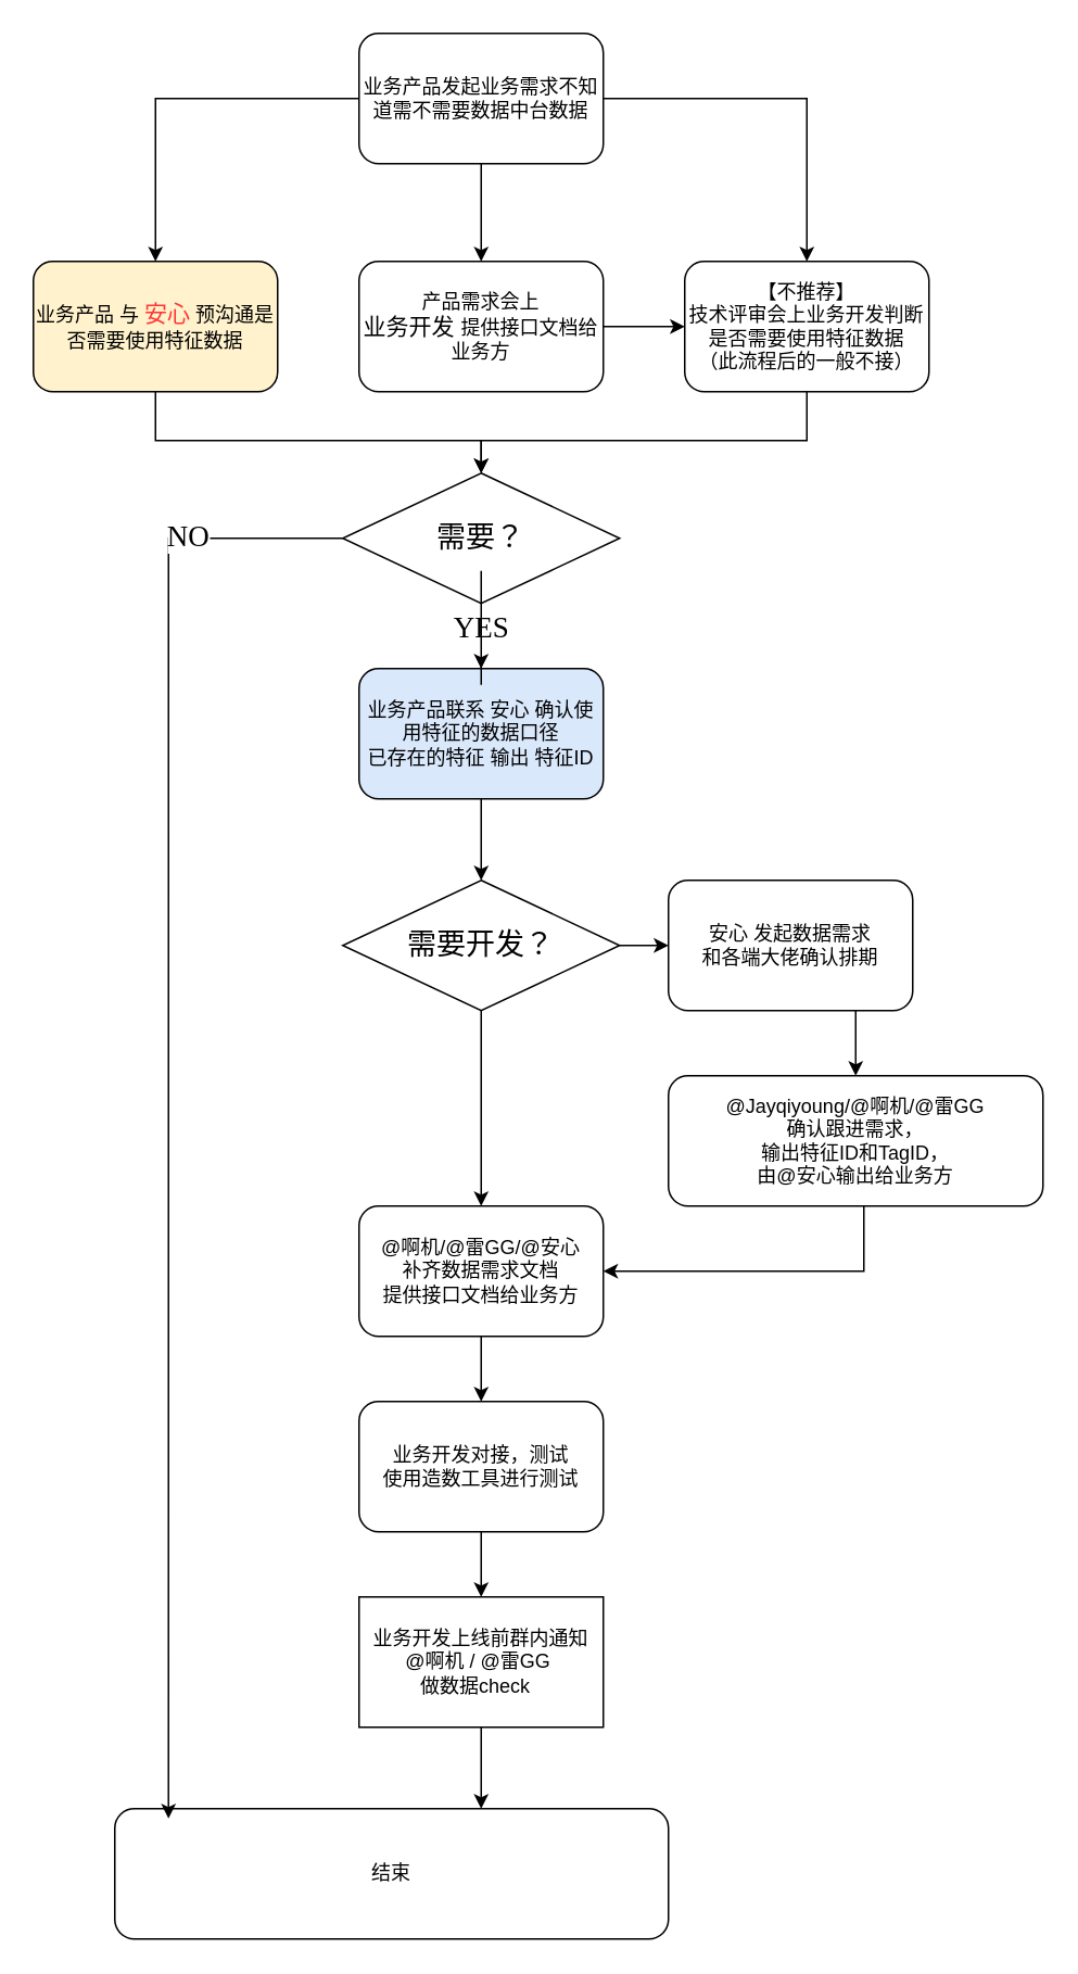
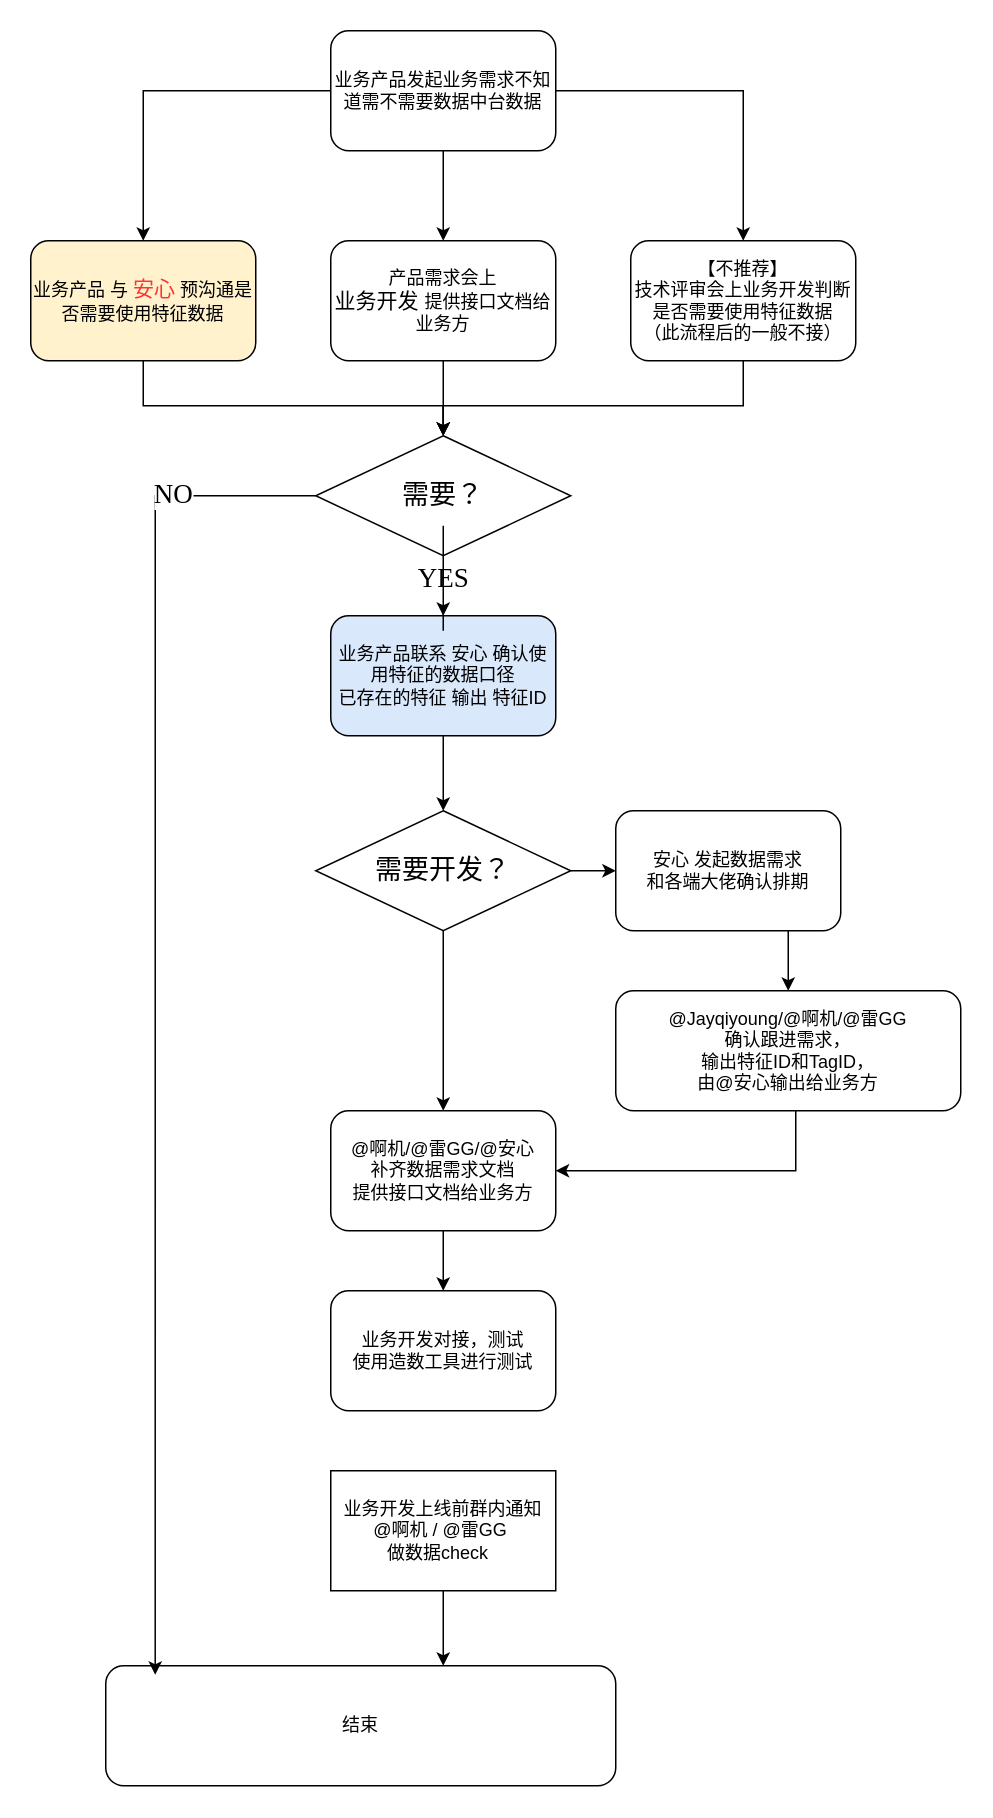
  <mxCell id="0" />
  <mxCell id="1" parent="0" />
  <mxCell id="2" style="edgeStyle=orthogonalEdgeStyle;rounded=0;orthogonalLoop=1;jettySize=auto;html=1;fontFamily=Comic Sans MS;fontSize=18;fontColor=#000000;" edge="1" parent="1" source="5" target="22"><mxGeometry relative="1" as="geometry" /></mxCell>
  <mxCell id="3" style="edgeStyle=orthogonalEdgeStyle;rounded=0;orthogonalLoop=1;jettySize=auto;html=1;fontFamily=Comic Sans MS;fontSize=18;fontColor=#000000;" edge="1" parent="1" source="5" target="20"><mxGeometry relative="1" as="geometry" /></mxCell>
  <mxCell id="4" style="edgeStyle=orthogonalEdgeStyle;rounded=0;orthogonalLoop=1;jettySize=auto;html=1;fontFamily=Comic Sans MS;fontSize=18;fontColor=#000000;" edge="1" parent="1" source="5" target="18"><mxGeometry relative="1" as="geometry" /></mxCell>
  <mxCell id="5" value="业务产品发起业务需求不知道需不需要数据中台数据" style="rounded=1;whiteSpace=wrap;html=1;" vertex="1" parent="1"><mxGeometry x="220" y="20" width="150" height="80" as="geometry" /></mxCell>
  <mxCell id="6" value="" style="edgeStyle=orthogonalEdgeStyle;rounded=0;orthogonalLoop=1;jettySize=auto;html=1;fontFamily=Comic Sans MS;fontSize=18;fontColor=#000000;" edge="1" parent="1" source="7" target="8"><mxGeometry relative="1" as="geometry"><Array as="points"><mxPoint x="295" y="1130" /><mxPoint x="295" y="1130" /></Array></mxGeometry></mxCell>
  <mxCell id="7" value="业务开发上线前群内通知&lt;br&gt;@啊机 / @雷GG&amp;nbsp;&lt;br&gt;做数据check&amp;nbsp;&amp;nbsp;" style="whiteSpace=wrap;html=1;rounded=0;" vertex="1" parent="1"><mxGeometry x="220" y="980" width="150" height="80" as="geometry" /></mxCell>
  <mxCell id="8" value="结束" style="rounded=1;whiteSpace=wrap;html=1;" vertex="1" parent="1"><mxGeometry x="70" y="1110" width="340" height="80" as="geometry" /></mxCell>
- <mxCell id="9" value="" style="edgeStyle=orthogonalEdgeStyle;rounded=0;orthogonalLoop=1;jettySize=auto;html=1;fontFamily=Comic Sans MS;fontSize=18;fontColor=#000000;" edge="1" parent="1" source="10" target="7"><mxGeometry relative="1" as="geometry" /></mxCell>
  <mxCell id="10" value="业务开发对接，测试&lt;br&gt;使用造数工具进行测试" style="rounded=1;whiteSpace=wrap;html=1;" vertex="1" parent="1"><mxGeometry x="220" y="860" width="150" height="80" as="geometry" /></mxCell>
  <mxCell id="11" value="" style="edgeStyle=orthogonalEdgeStyle;rounded=0;orthogonalLoop=1;jettySize=auto;html=1;fontFamily=Comic Sans MS;fontSize=18;fontColor=#000000;" edge="1" parent="1" source="12" target="10"><mxGeometry relative="1" as="geometry" /></mxCell>
  <mxCell id="12" value="@啊机/@雷GG/@安心&lt;br&gt;补齐数据需求文档&lt;br&gt;提供接口文档给业务方" style="rounded=1;whiteSpace=wrap;html=1;" vertex="1" parent="1"><mxGeometry x="220" y="740" width="150" height="80" as="geometry" /></mxCell>
  <mxCell id="13" value="" style="edgeStyle=orthogonalEdgeStyle;rounded=0;orthogonalLoop=1;jettySize=auto;html=1;fontFamily=Comic Sans MS;fontSize=18;fontColor=#000000;" edge="1" parent="1" source="14" target="31"><mxGeometry relative="1" as="geometry"><Array as="points"><mxPoint x="525" y="640" /><mxPoint x="525" y="640" /></Array></mxGeometry></mxCell>
  <mxCell id="14" value="安心 发起数据需求&lt;br&gt;和各端大佬确认排期" style="rounded=1;whiteSpace=wrap;html=1;" vertex="1" parent="1"><mxGeometry x="410" y="540" width="150" height="80" as="geometry" /></mxCell>
  <mxCell id="15" value="" style="edgeStyle=orthogonalEdgeStyle;rounded=0;orthogonalLoop=1;jettySize=auto;html=1;fontFamily=Comic Sans MS;fontSize=18;fontColor=#000000;" edge="1" parent="1" source="16" target="29"><mxGeometry relative="1" as="geometry" /></mxCell>
  <mxCell id="16" value="业务产品联系 安心 确认使用特征的数据口径&lt;br&gt;已存在的特征 输出 特征ID" style="rounded=1;whiteSpace=wrap;html=1;fillColor=#dae8fc;" vertex="1" parent="1"><mxGeometry x="220" y="410" width="150" height="80" as="geometry" /></mxCell>
  <mxCell id="17" style="edgeStyle=orthogonalEdgeStyle;rounded=0;orthogonalLoop=1;jettySize=auto;html=1;entryX=0.5;entryY=0;entryDx=0;entryDy=0;fontFamily=Comic Sans MS;fontSize=18;fontColor=#000000;" edge="1" parent="1" source="18" target="26"><mxGeometry relative="1" as="geometry"><Array as="points"><mxPoint x="495" y="270" /><mxPoint x="295" y="270" /></Array></mxGeometry></mxCell>
  <mxCell id="18" value="【不推荐】&lt;br&gt;技术评审会上业务开发判断是否需要使用特征数据&lt;br&gt;（此流程后的一般不接）" style="rounded=1;whiteSpace=wrap;html=1;" vertex="1" parent="1"><mxGeometry x="420" y="160" width="150" height="80" as="geometry" /></mxCell>
- <mxCell id="19" value="" style="edgeStyle=orthogonalEdgeStyle;rounded=0;orthogonalLoop=1;jettySize=auto;html=1;fontFamily=Comic Sans MS;fontSize=18;fontColor=#000000;" edge="1" parent="1" source="20" target="18"><mxGeometry relative="1" as="geometry" /></mxCell>
+ <mxCell id="19" value="" style="edgeStyle=orthogonalEdgeStyle;rounded=0;orthogonalLoop=1;jettySize=auto;html=1;fontFamily=Comic Sans MS;fontSize=18;fontColor=#000000;" edge="1" parent="1" source="20" target="26"><mxGeometry relative="1" as="geometry" /></mxCell>
  <mxCell id="20" value="产品需求会上&lt;br&gt;&lt;font style=&quot;font-size: 14px&quot;&gt;业务开发&amp;nbsp;&lt;/font&gt;提供接口文档给业务方" style="rounded=1;whiteSpace=wrap;html=1;" vertex="1" parent="1"><mxGeometry x="220" y="160" width="150" height="80" as="geometry" /></mxCell>
  <mxCell id="21" style="edgeStyle=orthogonalEdgeStyle;rounded=0;orthogonalLoop=1;jettySize=auto;html=1;entryX=0.5;entryY=0;entryDx=0;entryDy=0;fontFamily=Comic Sans MS;fontSize=18;fontColor=#000000;" edge="1" parent="1" source="22" target="26"><mxGeometry relative="1" as="geometry"><Array as="points"><mxPoint x="95" y="270" /><mxPoint x="295" y="270" /></Array></mxGeometry></mxCell>
  <mxCell id="22" value="业务产品 与 &lt;font face=&quot;Comic Sans MS&quot; style=&quot;font-size: 14px&quot; color=&quot;#ff3333&quot;&gt;安心&lt;/font&gt; 预沟通是否需要使用特征数据" style="rounded=1;whiteSpace=wrap;html=1;fillColor=#fff2cc;" vertex="1" parent="1"><mxGeometry x="20" y="160" width="150" height="80" as="geometry" /></mxCell>
  <mxCell id="23" value="" style="edgeStyle=orthogonalEdgeStyle;rounded=0;orthogonalLoop=1;jettySize=auto;html=1;fontFamily=Comic Sans MS;fontSize=18;fontColor=#000000;startArrow=none;" edge="1" parent="1" source="32" target="16"><mxGeometry relative="1" as="geometry" /></mxCell>
  <mxCell id="24" style="edgeStyle=orthogonalEdgeStyle;rounded=0;orthogonalLoop=1;jettySize=auto;html=1;entryX=0.097;entryY=0.075;entryDx=0;entryDy=0;entryPerimeter=0;fontFamily=Comic Sans MS;fontSize=18;fontColor=#000000;" edge="1" parent="1" source="26" target="8"><mxGeometry relative="1" as="geometry"><Array as="points"><mxPoint x="103" y="330" /></Array></mxGeometry></mxCell>
  <mxCell id="25" value="NO" style="edgeLabel;html=1;align=center;verticalAlign=middle;resizable=0;points=[];fontSize=18;fontFamily=Comic Sans MS;fontColor=#000000;" vertex="1" connectable="0" parent="24"><mxGeometry x="-0.785" y="-2" relative="1" as="geometry"><mxPoint as="offset" /></mxGeometry></mxCell>
  <mxCell id="26" value="&lt;font style=&quot;font-size: 18px&quot; color=&quot;#000000&quot;&gt;需要？&lt;/font&gt;" style="rhombus;whiteSpace=wrap;html=1;fontFamily=Comic Sans MS;fontSize=14;fontColor=#FF3333;" vertex="1" parent="1"><mxGeometry x="210" y="290" width="170" height="80" as="geometry" /></mxCell>
  <mxCell id="27" value="" style="edgeStyle=orthogonalEdgeStyle;rounded=0;orthogonalLoop=1;jettySize=auto;html=1;fontFamily=Comic Sans MS;fontSize=18;fontColor=#000000;" edge="1" parent="1" source="29" target="14"><mxGeometry relative="1" as="geometry" /></mxCell>
  <mxCell id="28" style="edgeStyle=orthogonalEdgeStyle;rounded=0;orthogonalLoop=1;jettySize=auto;html=1;exitX=0.5;exitY=1;exitDx=0;exitDy=0;fontFamily=Comic Sans MS;fontSize=18;fontColor=#000000;" edge="1" parent="1" source="29" target="12"><mxGeometry relative="1" as="geometry" /></mxCell>
  <mxCell id="29" value="&lt;font style=&quot;font-size: 18px&quot; color=&quot;#000000&quot;&gt;需要开发？&lt;/font&gt;" style="rhombus;whiteSpace=wrap;html=1;fontFamily=Comic Sans MS;fontSize=14;fontColor=#FF3333;" vertex="1" parent="1"><mxGeometry x="210" y="540" width="170" height="80" as="geometry" /></mxCell>
  <mxCell id="30" style="edgeStyle=orthogonalEdgeStyle;rounded=0;orthogonalLoop=1;jettySize=auto;html=1;entryX=1;entryY=0.5;entryDx=0;entryDy=0;fontFamily=Comic Sans MS;fontSize=18;fontColor=#000000;" edge="1" parent="1" source="31" target="12"><mxGeometry relative="1" as="geometry"><Array as="points"><mxPoint x="530" y="780" /></Array></mxGeometry></mxCell>
  <mxCell id="31" value="@Jayqiyoung/@啊机/@雷GG &lt;br&gt;确认跟进需求，&lt;br&gt;输出特征ID和TagID，&lt;br&gt;由@安心输出给业务方" style="rounded=1;whiteSpace=wrap;html=1;" vertex="1" parent="1"><mxGeometry x="410" y="660" width="230" height="80" as="geometry" /></mxCell>
  <mxCell id="32" value="YES" style="text;html=1;align=center;verticalAlign=middle;resizable=0;points=[];autosize=1;strokeColor=none;fillColor=none;fontSize=18;fontFamily=Comic Sans MS;fontColor=#000000;" vertex="1" parent="1"><mxGeometry x="270" y="370" width="50" height="30" as="geometry" /></mxCell>
  <mxCell id="33" value="" style="edgeStyle=orthogonalEdgeStyle;rounded=0;orthogonalLoop=1;jettySize=auto;html=1;fontFamily=Comic Sans MS;fontSize=18;fontColor=#000000;endArrow=none;" edge="1" parent="1" source="26" target="32"><mxGeometry relative="1" as="geometry"><mxPoint x="295" y="370" as="sourcePoint" /><mxPoint x="295" y="410" as="targetPoint" /></mxGeometry></mxCell>
